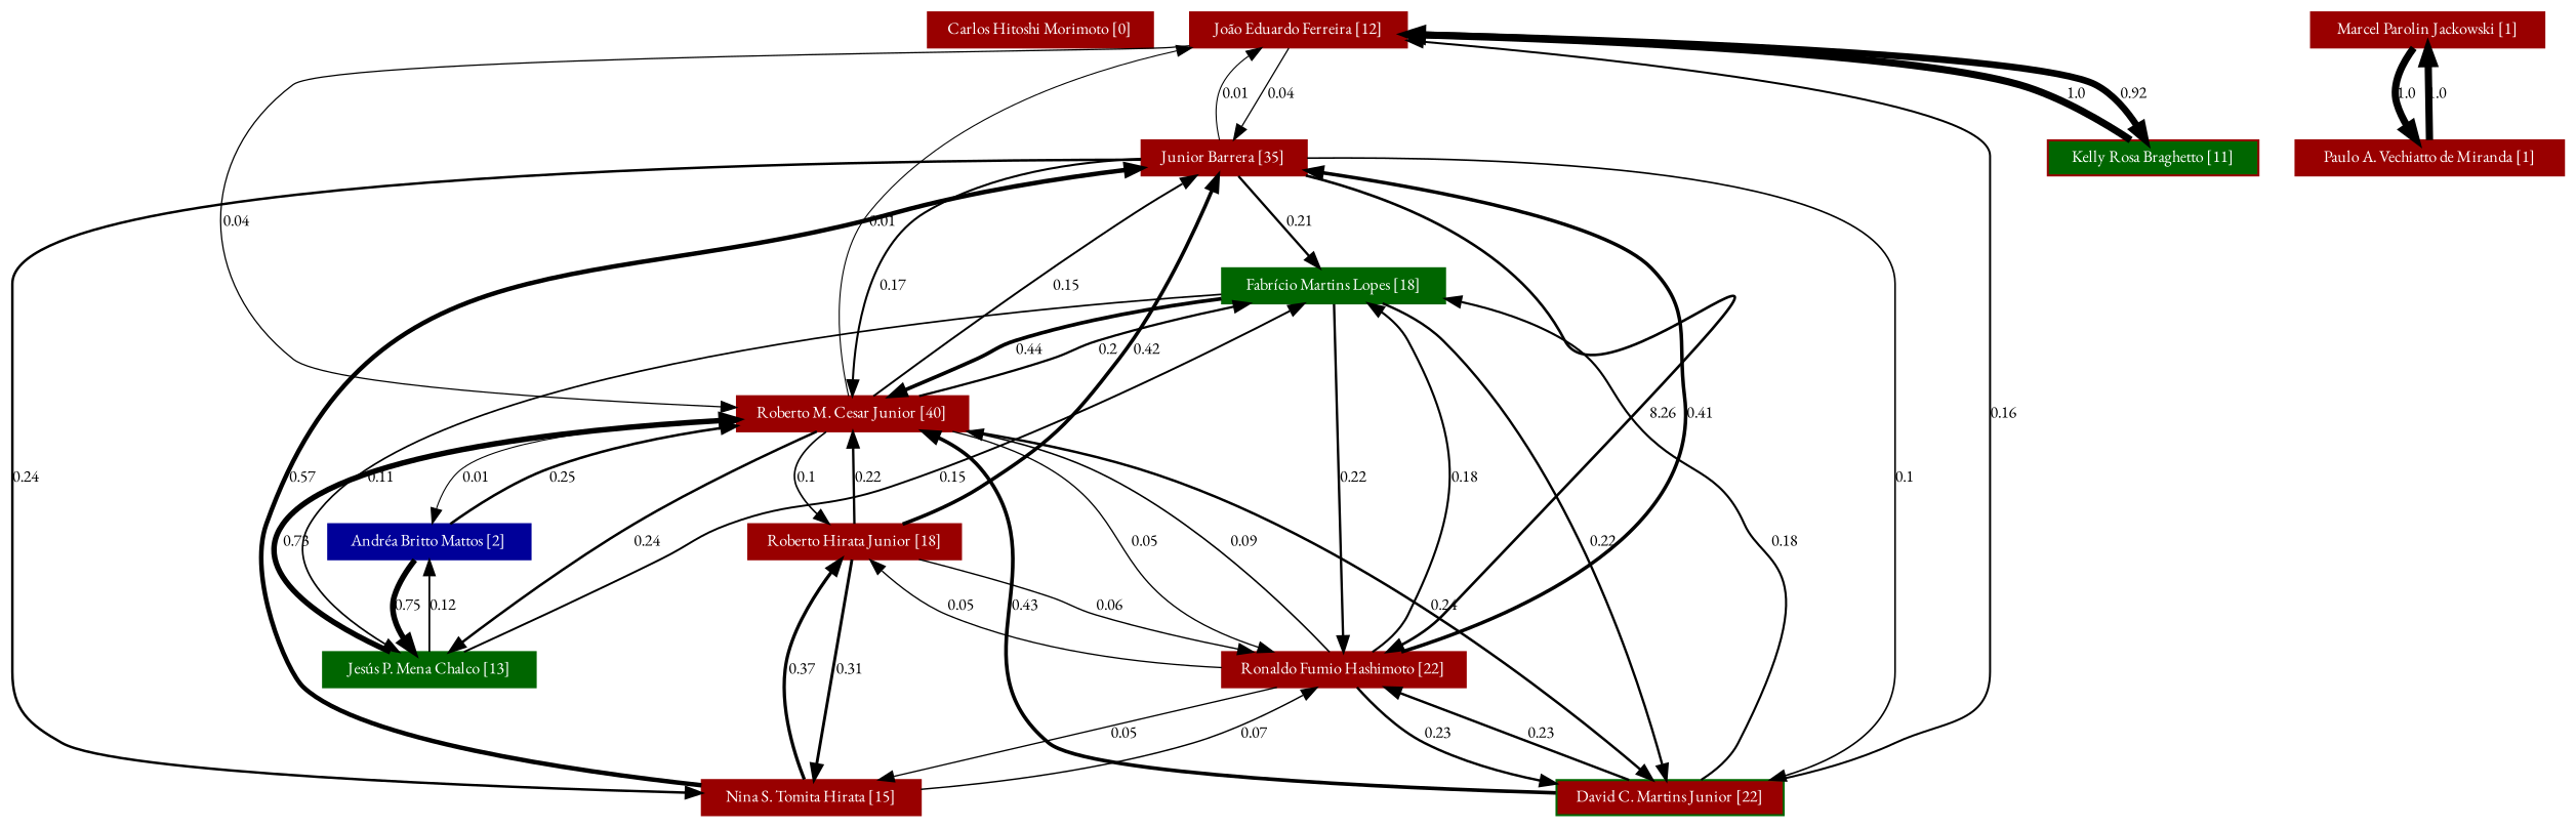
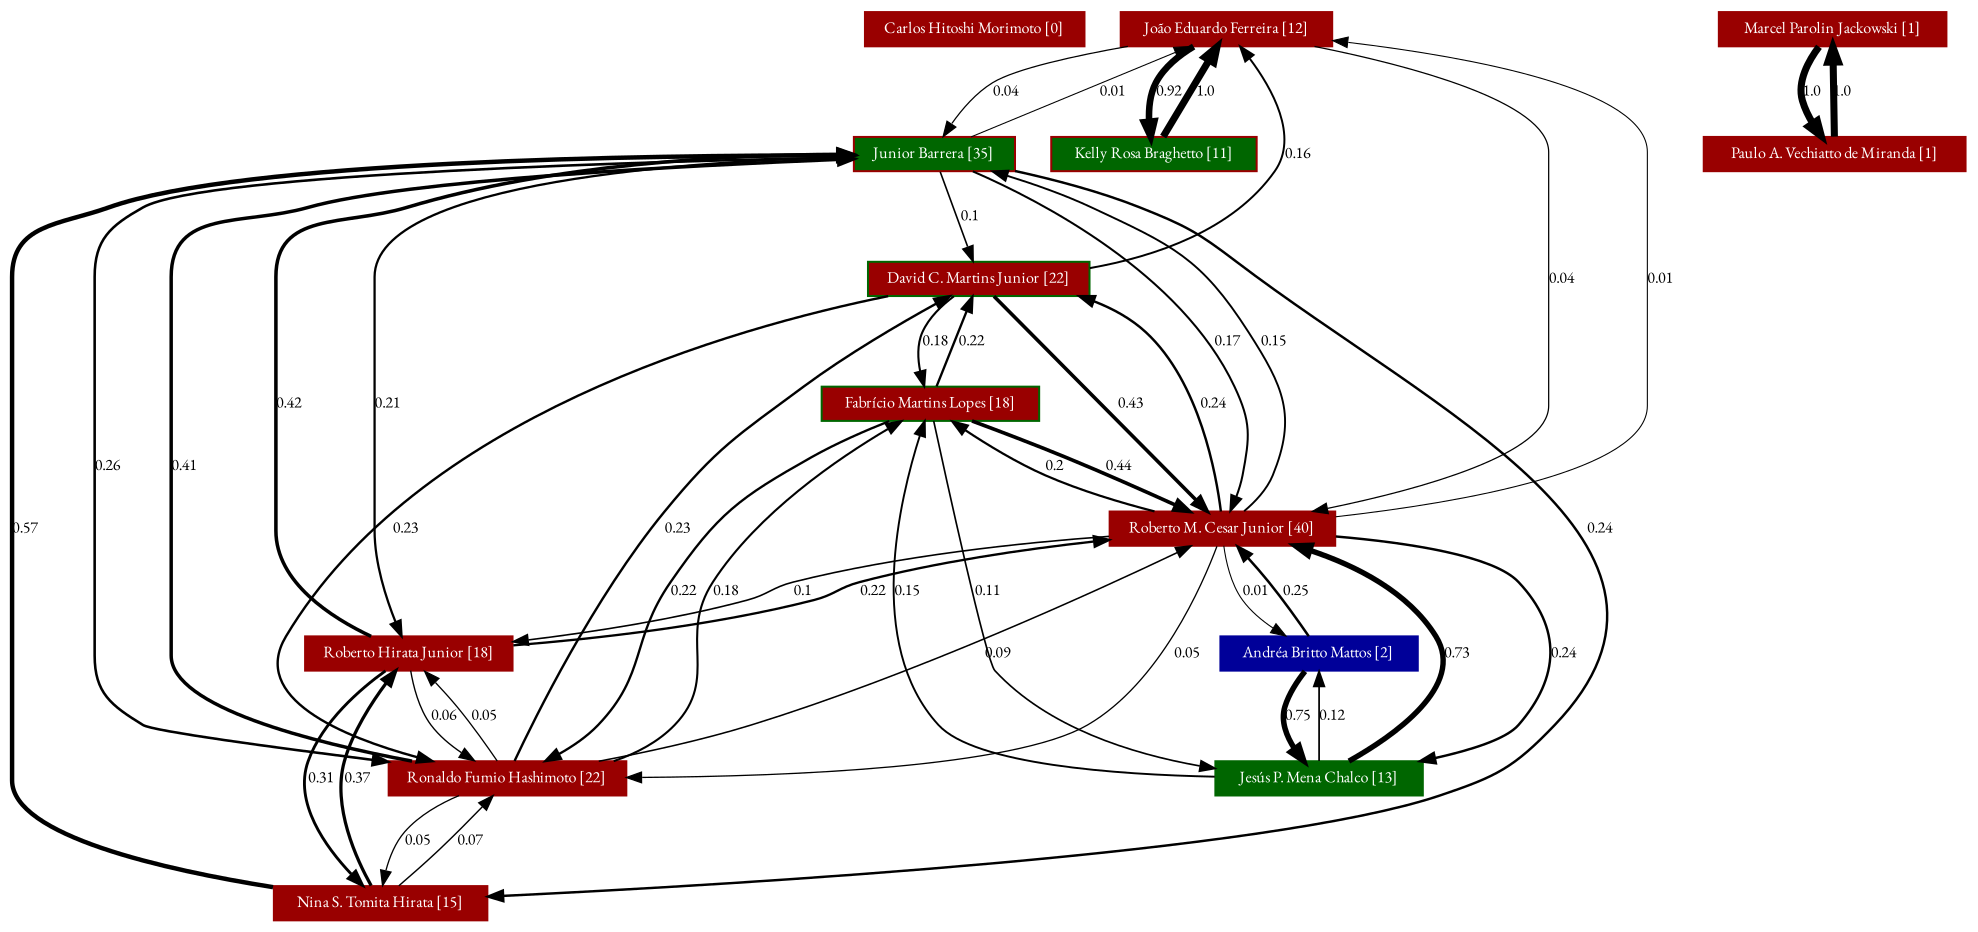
  strict digraph {
    fontname="EB Garamond"
    node [color="#990000" fontcolor="#FFFFFF" fontname="EB Garamond" fontsize=8 shape=rectangle style=filled]
    edge [arrowhead=normal arrowsize=0.75 fontname="EB Garamond" fontsize=8 penwidth=0.53]
    n1 [height=0.23611 label="Carlos Hitoshi Morimoto [0]" width=1.5139]
    n2 [height=0.23611 label="João Eduardo Ferreira [12]" width=1.4583]
-   n3 [height=0.23611 label="Junior Barrera [35]" width=1.1111]
+   n3 [height=0.23611 label="Junior Barrera [35]" width=1.1111 fillcolor="#006600"]
    n4 [fillcolor="#006600" height=0.23611 label="Kelly Rosa Braghetto [11]" width=1.4167]
    n5 [height=0.23611 label="Roberto M. Cesar Junior [40]" width=1.5556]
    n6 [height=0.23611 label="Nina S. Tomita Hirata [15]" width=1.4722]
    n7 [height=0.23611 label="Roberto Hirata Junior [18]" width=1.4306]
    n8 [height=0.23611 label="Ronaldo Fumio Hashimoto [22]" width=1.6389]
    n9 [color="#006600" fillcolor="#990000" height=0.23611 label="David C. Martins Junior [22]" width=1.5278]
    n10 [color="#006600" height=0.23611 label="Jesús P. Mena Chalco [13]" width=1.4306]
-   n11 [color="#006600" height=0.23611 label="Fabrício Martins Lopes [18]" width=1.5]
+   n11 [color="#006600" height=0.23611 label="Fabrício Martins Lopes [18]" width=1.5 fillcolor="#990000"]
    n12 [color="#000099" height=0.23611 label="Andréa Britto Mattos [2]" width=1.3611]
    n13 [height=0.23611 label="Marcel Parolin Jackowski [1]" width=1.5694]
    n14 [height=0.23611 label="Paulo A. Vechiatto de Miranda [1]" width=1.8056]
    n2 -> n3 [label=0.04 penwidth=0.62]
    n2 -> n4 [label=0.92 penwidth=3.26]
    n2 -> n5 [label=0.04 penwidth=0.62]
    n3 -> n2 [label=0.01]
    n3 -> n5 [label=0.17 penwidth=1.01]
    n3 -> n6 [label=0.24 penwidth=1.22]
-   n3 -> n11 [label=0.21 penwidth=1.13]
-   n3 -> n8 [label=8.26 penwidth=1.28]
+   n3 -> n7 [label=0.21 penwidth=1.13]
+   n3 -> n8 [label=0.26 penwidth=1.28]
    n3 -> n9 [label=0.1 penwidth=0.8]
    n4 -> n2 [label=1.0 penwidth=3.5]
    n5 -> n2 [label=0.01]
    n5 -> n3 [label=0.15 penwidth=0.95]
    n5 -> n7 [label=0.1 penwidth=0.8]
    n5 -> n8 [label=0.05 penwidth=0.65]
    n5 -> n9 [label=0.24 penwidth=1.22]
    n5 -> n10 [label=0.24 penwidth=1.22]
    n5 -> n11 [label=0.2 penwidth=1.1]
    n5 -> n12 [label=0.01]
    n6 -> n3 [label=0.57 penwidth=2.21]
    n6 -> n7 [label=0.37 penwidth=1.61]
    n6 -> n8 [label=0.07 penwidth=0.71]
    n7 -> n3 [label=0.42 penwidth=1.76]
    n7 -> n5 [label=0.22 penwidth=1.16]
    n7 -> n6 [label=0.31 penwidth=1.43]
    n7 -> n8 [label=0.06 penwidth=0.68]
    n8 -> n3 [label=0.41 penwidth=1.73]
    n8 -> n5 [label=0.09 penwidth=0.77]
    n8 -> n6 [label=0.05 penwidth=0.65]
    n8 -> n7 [label=0.05 penwidth=0.65]
    n8 -> n9 [label=0.23 penwidth=1.19]
    n8 -> n11 [label=0.18 penwidth=1.04]
    n9 -> n2 [label=0.16 penwidth=0.98]
    n9 -> n5 [label=0.43 penwidth=1.79]
    n9 -> n8 [label=0.23 penwidth=1.19]
    n9 -> n11 [label=0.18 penwidth=1.04]
    n10 -> n5 [label=0.73 penwidth=2.69]
    n10 -> n11 [label=0.15 penwidth=0.95]
    n10 -> n12 [label=0.12 penwidth=0.86]
    n11 -> n5 [label=0.44 penwidth=1.82]
    n11 -> n8 [label=0.22 penwidth=1.16]
    n11 -> n9 [label=0.22 penwidth=1.16]
    n11 -> n10 [label=0.11 penwidth=0.83]
    n12 -> n5 [label=0.25 penwidth=1.25]
    n12 -> n10 [label=0.75 penwidth=2.75]
    n13 -> n14 [label=1.0 penwidth=3.5]
    n14 -> n13 [label=1.0 penwidth=3.5]
  }
